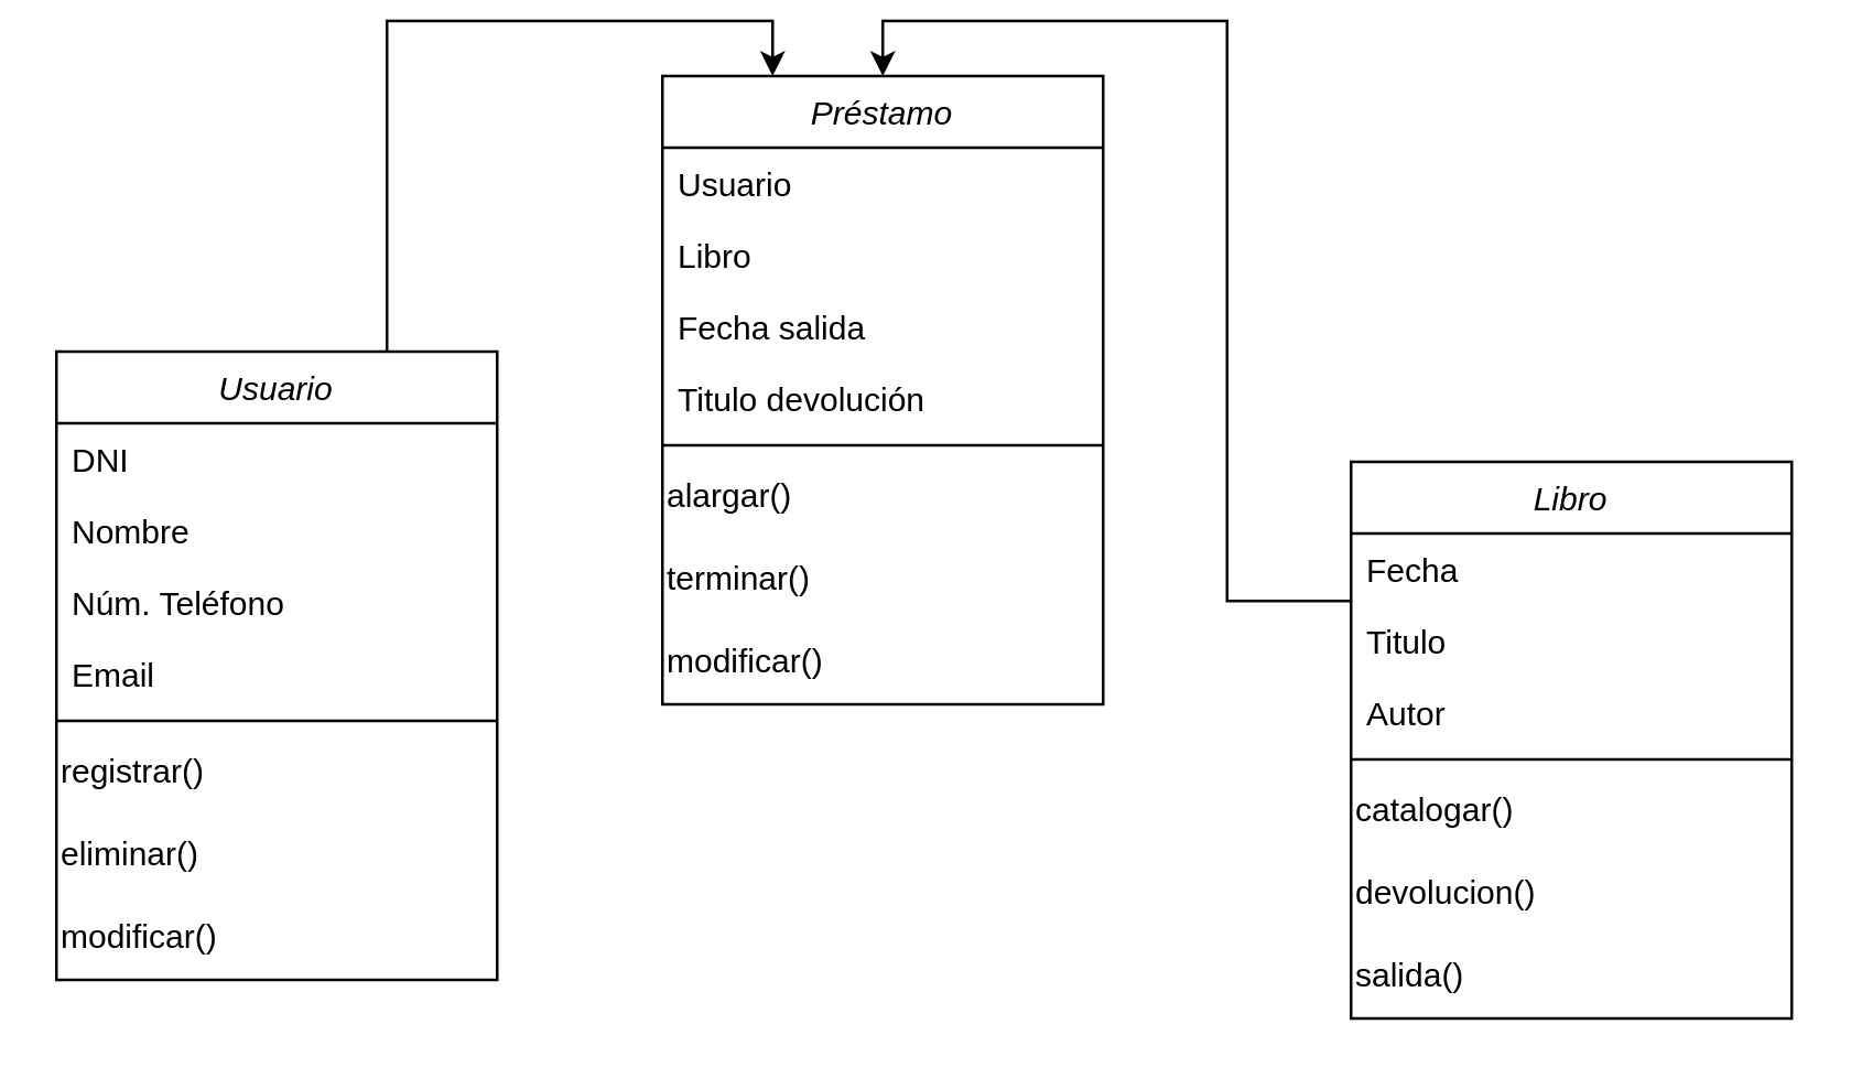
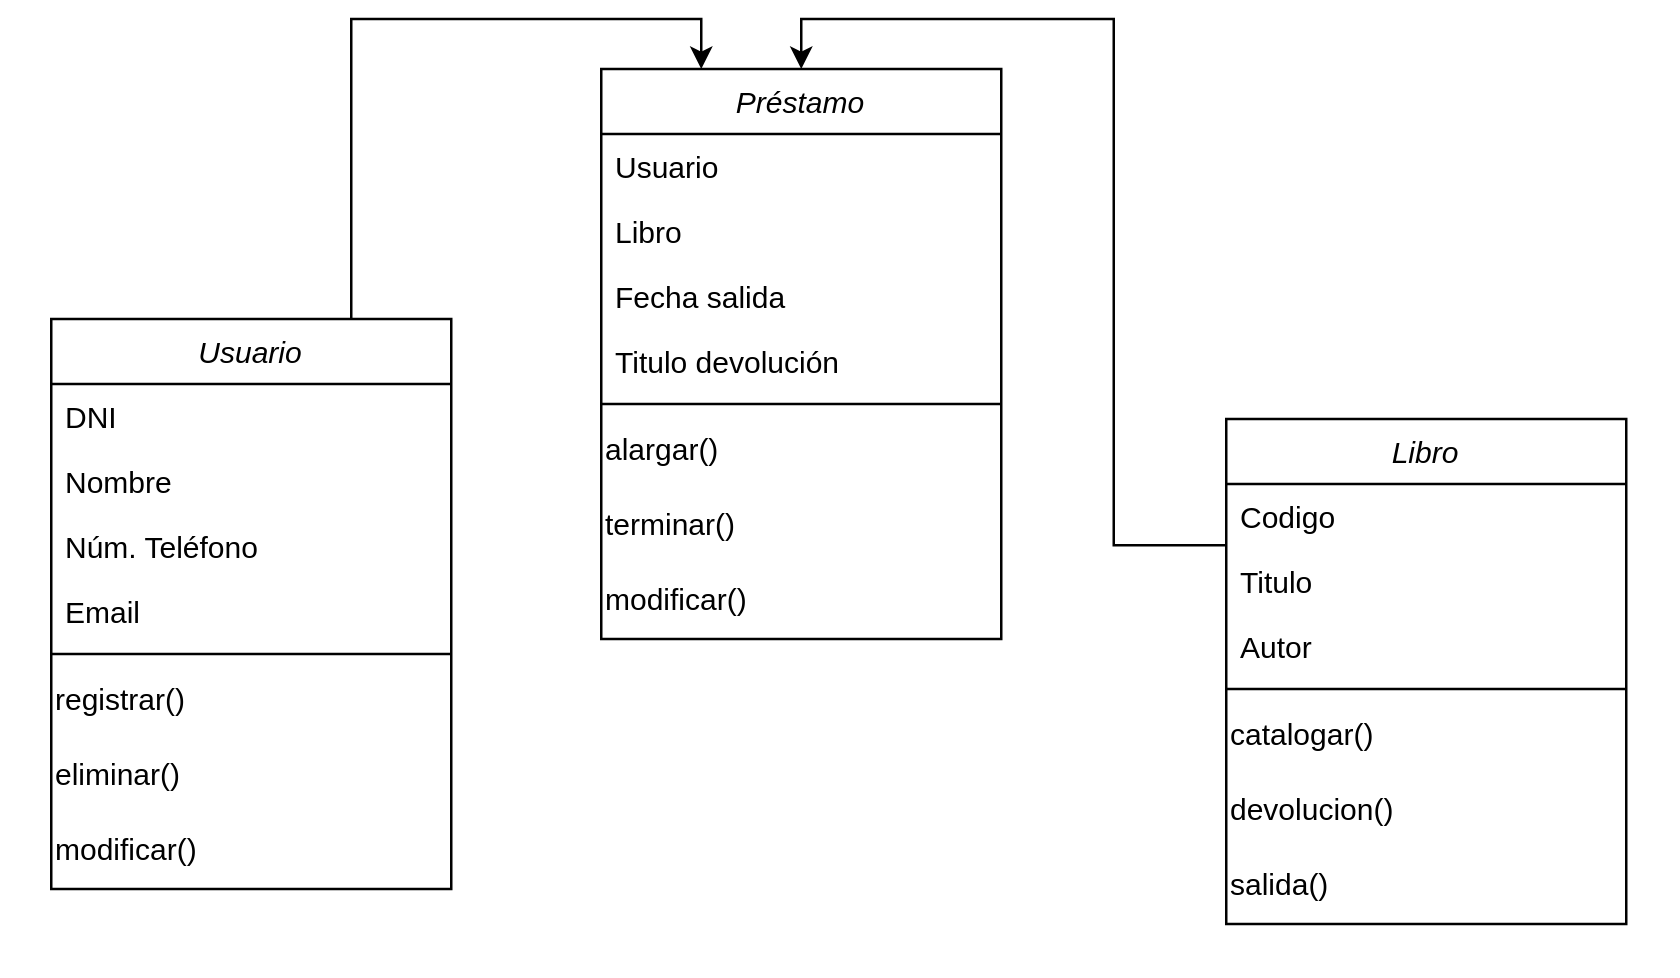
  <mxCell id="0" />
  <mxCell id="1" parent="0" />
  <mxCell id="2" style="edgeStyle=orthogonalEdgeStyle;rounded=0;orthogonalLoop=1;jettySize=auto;html=1;exitX=0.75;exitY=0;exitDx=0;exitDy=0;entryX=0.25;entryY=0;entryDx=0;entryDy=0;" edge="1" parent="1" source="3" target="21"><mxGeometry relative="1" as="geometry"><mxPoint x="230" y="329" as="targetPoint" /></mxGeometry></mxCell>
  <mxCell id="3" value="Usuario" style="swimlane;fontStyle=2;align=center;verticalAlign=top;childLayout=stackLayout;horizontal=1;startSize=26;horizontalStack=0;resizeParent=1;resizeLast=0;collapsible=1;marginBottom=0;rounded=0;shadow=0;strokeWidth=1;" parent="1" vertex="1"><mxGeometry x="20" y="120" width="160" height="228" as="geometry"><mxRectangle x="230" y="140" width="160" height="26" as="alternateBounds" /></mxGeometry></mxCell>
  <mxCell id="4" value="DNI" style="text;align=left;verticalAlign=top;spacingLeft=4;spacingRight=4;overflow=hidden;rotatable=0;points=[[0,0.5],[1,0.5]];portConstraint=eastwest;" parent="3" vertex="1"><mxGeometry y="26" width="160" height="26" as="geometry" /></mxCell>
  <mxCell id="5" value="Nombre" style="text;align=left;verticalAlign=top;spacingLeft=4;spacingRight=4;overflow=hidden;rotatable=0;points=[[0,0.5],[1,0.5]];portConstraint=eastwest;rounded=0;shadow=0;html=0;" parent="3" vertex="1"><mxGeometry y="52" width="160" height="26" as="geometry" /></mxCell>
  <mxCell id="6" value="Núm. Teléfono" style="text;align=left;verticalAlign=top;spacingLeft=4;spacingRight=4;overflow=hidden;rotatable=0;points=[[0,0.5],[1,0.5]];portConstraint=eastwest;rounded=0;shadow=0;html=0;" parent="3" vertex="1"><mxGeometry y="78" width="160" height="26" as="geometry" /></mxCell>
  <mxCell id="7" value="Email" style="text;align=left;verticalAlign=top;spacingLeft=4;spacingRight=4;overflow=hidden;rotatable=0;points=[[0,0.5],[1,0.5]];portConstraint=eastwest;rounded=0;shadow=0;html=0;" vertex="1" parent="3"><mxGeometry y="104" width="160" height="26" as="geometry" /></mxCell>
  <mxCell id="8" value="" style="line;strokeWidth=1;fillColor=none;align=left;verticalAlign=middle;spacingTop=-1;spacingLeft=3;spacingRight=3;rotatable=0;labelPosition=right;points=[];portConstraint=eastwest;strokeColor=inherit;" vertex="1" parent="3"><mxGeometry y="130" width="160" height="8" as="geometry" /></mxCell>
  <mxCell id="9" value="registrar()" style="text;html=1;align=left;verticalAlign=middle;resizable=0;points=[];autosize=1;strokeColor=none;fillColor=none;" vertex="1" parent="3"><mxGeometry y="138" width="160" height="30" as="geometry" /></mxCell>
  <mxCell id="10" value="eliminar()" style="text;html=1;align=left;verticalAlign=middle;resizable=0;points=[];autosize=1;strokeColor=none;fillColor=none;" vertex="1" parent="3"><mxGeometry y="168" width="160" height="30" as="geometry" /></mxCell>
  <mxCell id="11" value="modificar()" style="text;html=1;align=left;verticalAlign=middle;resizable=0;points=[];autosize=1;strokeColor=none;fillColor=none;" vertex="1" parent="3"><mxGeometry y="198" width="160" height="30" as="geometry" /></mxCell>
  <mxCell id="12" style="edgeStyle=orthogonalEdgeStyle;rounded=0;orthogonalLoop=1;jettySize=auto;html=1;exitX=0;exitY=0.25;exitDx=0;exitDy=0;entryX=0.5;entryY=0;entryDx=0;entryDy=0;" edge="1" parent="1" source="13" target="21"><mxGeometry relative="1" as="geometry" /></mxCell>
  <mxCell id="13" value="Libro" style="swimlane;fontStyle=2;align=center;verticalAlign=top;childLayout=stackLayout;horizontal=1;startSize=26;horizontalStack=0;resizeParent=1;resizeLast=0;collapsible=1;marginBottom=0;rounded=0;shadow=0;strokeWidth=1;" vertex="1" parent="1"><mxGeometry x="490" y="160" width="160" height="202" as="geometry"><mxRectangle x="230" y="140" width="160" height="26" as="alternateBounds" /></mxGeometry></mxCell>
- <mxCell id="14" value="Fecha" style="text;align=left;verticalAlign=top;spacingLeft=4;spacingRight=4;overflow=hidden;rotatable=0;points=[[0,0.5],[1,0.5]];portConstraint=eastwest;" vertex="1" parent="13"><mxGeometry y="26" width="160" height="26" as="geometry" /></mxCell>
+ <mxCell id="14" value="Codigo" style="text;align=left;verticalAlign=top;spacingLeft=4;spacingRight=4;overflow=hidden;rotatable=0;points=[[0,0.5],[1,0.5]];portConstraint=eastwest;" vertex="1" parent="13"><mxGeometry y="26" width="160" height="26" as="geometry" /></mxCell>
  <mxCell id="15" value="Titulo" style="text;align=left;verticalAlign=top;spacingLeft=4;spacingRight=4;overflow=hidden;rotatable=0;points=[[0,0.5],[1,0.5]];portConstraint=eastwest;rounded=0;shadow=0;html=0;" vertex="1" parent="13"><mxGeometry y="52" width="160" height="26" as="geometry" /></mxCell>
  <mxCell id="16" value="Autor" style="text;align=left;verticalAlign=top;spacingLeft=4;spacingRight=4;overflow=hidden;rotatable=0;points=[[0,0.5],[1,0.5]];portConstraint=eastwest;rounded=0;shadow=0;html=0;" vertex="1" parent="13"><mxGeometry y="78" width="160" height="26" as="geometry" /></mxCell>
  <mxCell id="17" value="" style="line;strokeWidth=1;fillColor=none;align=left;verticalAlign=middle;spacingTop=-1;spacingLeft=3;spacingRight=3;rotatable=0;labelPosition=right;points=[];portConstraint=eastwest;strokeColor=inherit;" vertex="1" parent="13"><mxGeometry y="104" width="160" height="8" as="geometry" /></mxCell>
  <mxCell id="18" value="catalogar()" style="text;html=1;align=left;verticalAlign=middle;resizable=0;points=[];autosize=1;strokeColor=none;fillColor=none;" vertex="1" parent="13"><mxGeometry y="112" width="160" height="30" as="geometry" /></mxCell>
  <mxCell id="19" value="devolucion()" style="text;html=1;align=left;verticalAlign=middle;resizable=0;points=[];autosize=1;strokeColor=none;fillColor=none;" vertex="1" parent="13"><mxGeometry y="142" width="160" height="30" as="geometry" /></mxCell>
  <mxCell id="20" value="salida()" style="text;html=1;align=left;verticalAlign=middle;resizable=0;points=[];autosize=1;strokeColor=none;fillColor=none;" vertex="1" parent="13"><mxGeometry y="172" width="160" height="30" as="geometry" /></mxCell>
  <mxCell id="21" value="Préstamo" style="swimlane;fontStyle=2;align=center;verticalAlign=top;childLayout=stackLayout;horizontal=1;startSize=26;horizontalStack=0;resizeParent=1;resizeLast=0;collapsible=1;marginBottom=0;rounded=0;shadow=0;strokeWidth=1;" vertex="1" parent="1"><mxGeometry x="240" y="20" width="160" height="228" as="geometry"><mxRectangle x="230" y="140" width="160" height="26" as="alternateBounds" /></mxGeometry></mxCell>
  <mxCell id="22" value="Usuario" style="text;align=left;verticalAlign=top;spacingLeft=4;spacingRight=4;overflow=hidden;rotatable=0;points=[[0,0.5],[1,0.5]];portConstraint=eastwest;" vertex="1" parent="21"><mxGeometry y="26" width="160" height="26" as="geometry" /></mxCell>
  <mxCell id="23" value="Libro" style="text;align=left;verticalAlign=top;spacingLeft=4;spacingRight=4;overflow=hidden;rotatable=0;points=[[0,0.5],[1,0.5]];portConstraint=eastwest;rounded=0;shadow=0;html=0;" vertex="1" parent="21"><mxGeometry y="52" width="160" height="26" as="geometry" /></mxCell>
  <mxCell id="24" value="Fecha salida" style="text;align=left;verticalAlign=top;spacingLeft=4;spacingRight=4;overflow=hidden;rotatable=0;points=[[0,0.5],[1,0.5]];portConstraint=eastwest;rounded=0;shadow=0;html=0;" vertex="1" parent="21"><mxGeometry y="78" width="160" height="26" as="geometry" /></mxCell>
  <mxCell id="25" value="Titulo devolución" style="text;align=left;verticalAlign=top;spacingLeft=4;spacingRight=4;overflow=hidden;rotatable=0;points=[[0,0.5],[1,0.5]];portConstraint=eastwest;rounded=0;shadow=0;html=0;" vertex="1" parent="21"><mxGeometry y="104" width="160" height="26" as="geometry" /></mxCell>
  <mxCell id="26" value="" style="line;strokeWidth=1;fillColor=none;align=left;verticalAlign=middle;spacingTop=-1;spacingLeft=3;spacingRight=3;rotatable=0;labelPosition=right;points=[];portConstraint=eastwest;strokeColor=inherit;" vertex="1" parent="21"><mxGeometry y="130" width="160" height="8" as="geometry" /></mxCell>
  <mxCell id="27" value="alargar()" style="text;html=1;align=left;verticalAlign=middle;resizable=0;points=[];autosize=1;strokeColor=none;fillColor=none;" vertex="1" parent="21"><mxGeometry y="138" width="160" height="30" as="geometry" /></mxCell>
  <mxCell id="28" value="terminar()" style="text;html=1;align=left;verticalAlign=middle;resizable=0;points=[];autosize=1;strokeColor=none;fillColor=none;" vertex="1" parent="21"><mxGeometry y="168" width="160" height="30" as="geometry" /></mxCell>
  <mxCell id="29" value="modificar()" style="text;html=1;align=left;verticalAlign=middle;resizable=0;points=[];autosize=1;strokeColor=none;fillColor=none;" vertex="1" parent="21"><mxGeometry y="198" width="160" height="30" as="geometry" /></mxCell>
